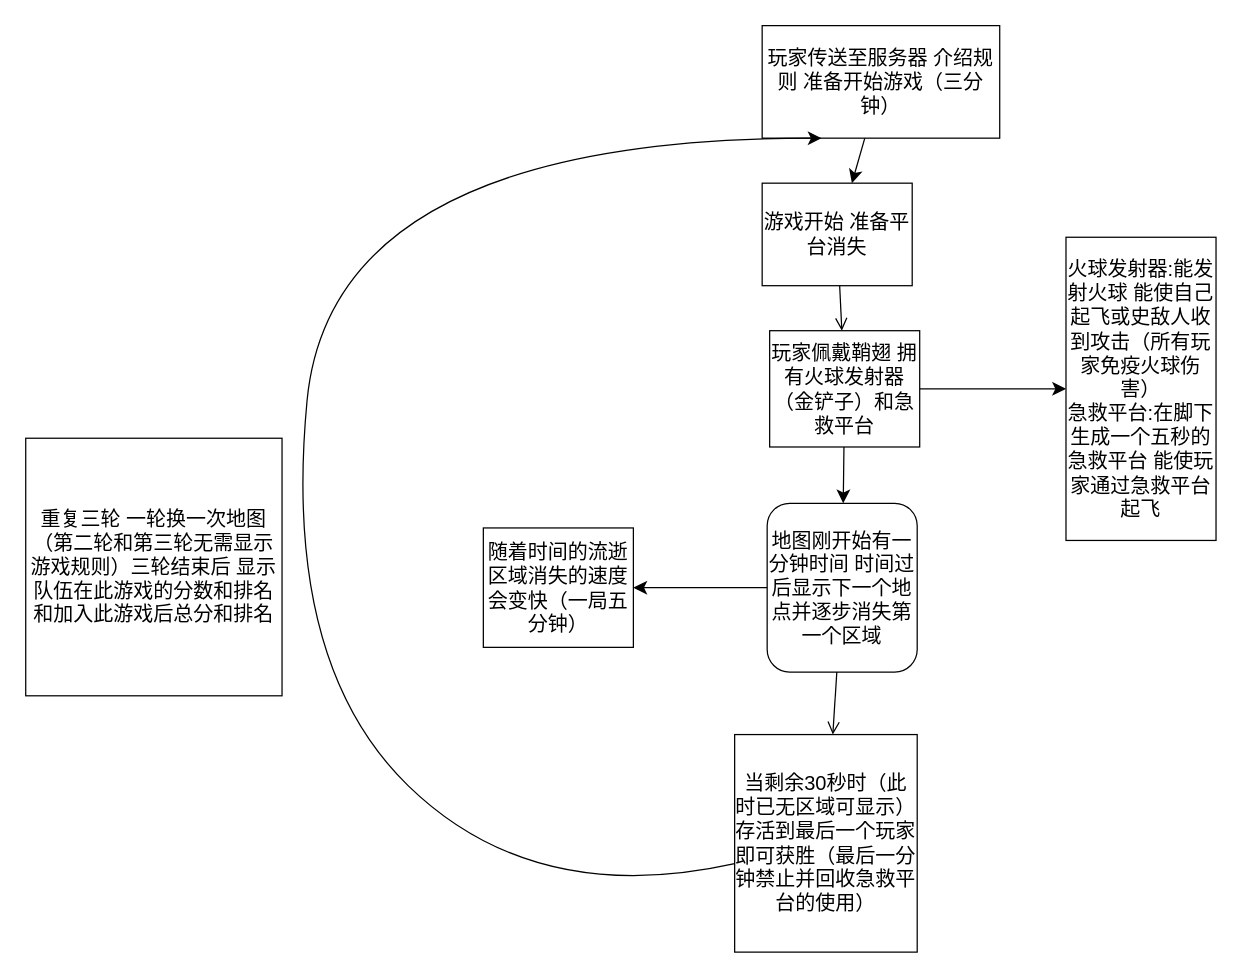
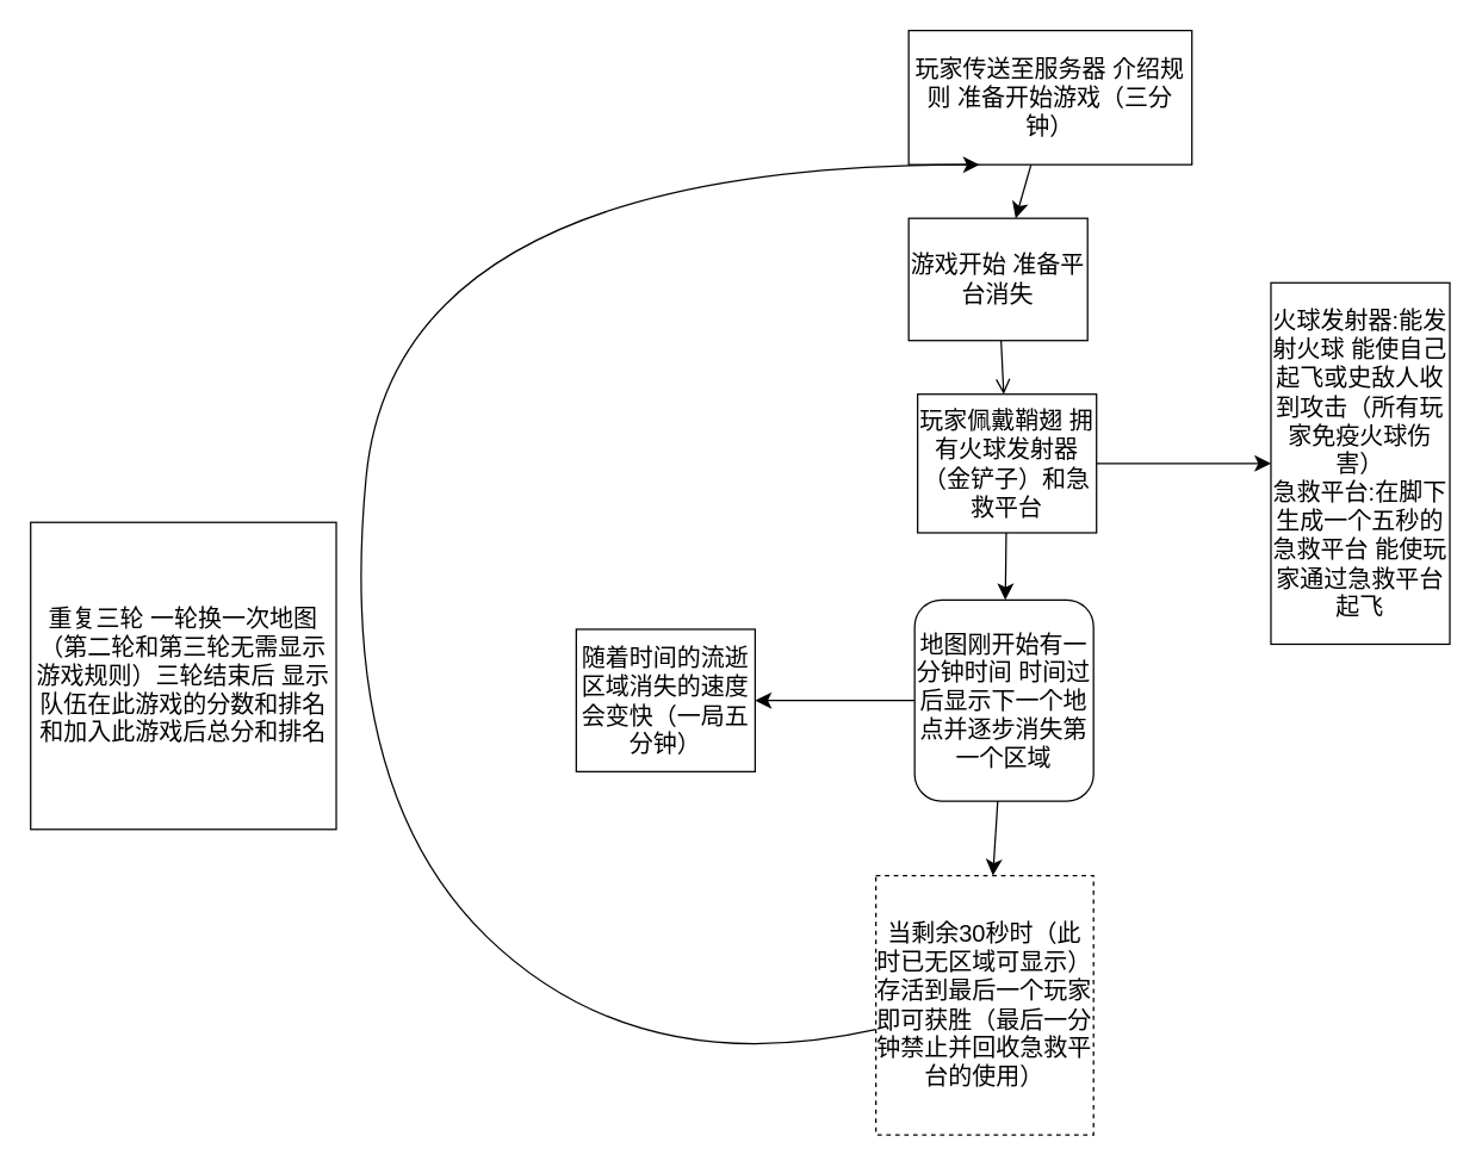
  <mxCell id="0" />
  <mxCell id="1" parent="0" />
- <mxCell id="2" value="" style="edgeStyle=none;curved=1;rounded=0;orthogonalLoop=1;jettySize=auto;html=1;fontSize=12;startSize=8;endSize=8;endArrow=open;" edge="1" parent="1" source="3" target="15"><mxGeometry relative="1" as="geometry" /></mxCell>
+ <mxCell id="2" value="" style="edgeStyle=none;curved=1;rounded=0;orthogonalLoop=1;jettySize=auto;html=1;fontSize=12;startSize=8;endSize=8;" edge="1" parent="1" source="3" target="15"><mxGeometry relative="1" as="geometry" /></mxCell>
  <mxCell id="3" value="地图刚开始有一分钟时间 时间过后显示下一个地点并逐步消失第一个区域" style="whiteSpace=wrap;html=1;fontSize=16;rounded=1;" parent="1" vertex="1"><mxGeometry x="613" y="402" width="120" height="135" as="geometry" /></mxCell>
  <mxCell id="4" value="" style="edgeStyle=none;curved=1;rounded=0;orthogonalLoop=1;jettySize=auto;html=1;fontSize=12;startSize=8;endSize=8;" parent="1" source="5" target="7" edge="1"><mxGeometry relative="1" as="geometry" /></mxCell>
  <mxCell id="5" value="玩家传送至服务器 介绍规则 准备开始游戏（三分钟）" style="whiteSpace=wrap;html=1;fontSize=16;" parent="1" vertex="1"><mxGeometry x="609" y="20" width="190" height="90" as="geometry" /></mxCell>
  <mxCell id="6" value="" style="edgeStyle=none;curved=1;rounded=0;orthogonalLoop=1;jettySize=auto;html=1;fontSize=12;startSize=8;endSize=8;endArrow=open;" parent="1" source="7" target="10" edge="1"><mxGeometry relative="1" as="geometry" /></mxCell>
  <mxCell id="7" value="游戏开始 准备平台消失" style="whiteSpace=wrap;html=1;fontSize=16;" parent="1" vertex="1"><mxGeometry x="609" y="146" width="120" height="82" as="geometry" /></mxCell>
  <mxCell id="8" value="" style="edgeStyle=none;curved=1;rounded=0;orthogonalLoop=1;jettySize=auto;html=1;fontSize=12;startSize=8;endSize=8;" parent="1" source="10" target="11" edge="1"><mxGeometry relative="1" as="geometry" /></mxCell>
  <mxCell id="9" value="" style="edgeStyle=none;curved=1;rounded=0;orthogonalLoop=1;jettySize=auto;html=1;fontSize=12;startSize=8;endSize=8;" parent="1" source="10" target="3" edge="1"><mxGeometry relative="1" as="geometry" /></mxCell>
  <mxCell id="10" value="玩家佩戴鞘翅 拥有火球发射器（金铲子）和急救平台" style="whiteSpace=wrap;html=1;fontSize=16;" parent="1" vertex="1"><mxGeometry x="615" y="264" width="120" height="93" as="geometry" /></mxCell>
  <mxCell id="11" value="火球发射器:能发射火球 能使自己起飞或史敌人收到攻击（所有玩家免疫火球伤害）&lt;br&gt;急救平台:在脚下生成一个五秒的急救平台 能使玩家通过急救平台起飞" style="whiteSpace=wrap;html=1;fontSize=16;" parent="1" vertex="1"><mxGeometry x="852" y="189.25" width="120" height="242.5" as="geometry" /></mxCell>
  <mxCell id="12" value="" style="edgeStyle=none;curved=1;rounded=0;orthogonalLoop=1;jettySize=auto;html=1;fontSize=12;startSize=8;endSize=8;" parent="1" source="3" target="13" edge="1"><mxGeometry relative="1" as="geometry" /></mxCell>
  <mxCell id="13" value="随着时间的流逝区域消失的速度会变快（一局五分钟）" style="whiteSpace=wrap;html=1;fontSize=16;" parent="1" vertex="1"><mxGeometry x="386" y="421.75" width="120" height="95.5" as="geometry" /></mxCell>
  <mxCell id="14" style="edgeStyle=none;curved=1;rounded=0;orthogonalLoop=1;jettySize=auto;html=1;entryX=0.25;entryY=1;entryDx=0;entryDy=0;fontSize=12;startSize=8;endSize=8;" edge="1" parent="1" source="15" target="5"><mxGeometry relative="1" as="geometry"><Array as="points"><mxPoint x="427" y="726" /><mxPoint x="225" y="530" /><mxPoint x="265" y="110" /></Array></mxGeometry></mxCell>
- <mxCell id="15" value="当剩余30秒时（此时已无区域可显示）存活到最后一个玩家即可获胜（最后一分钟禁止并回收急救平台的使用）" style="whiteSpace=wrap;html=1;fontSize=16;" vertex="1" parent="1"><mxGeometry x="587" y="587" width="146" height="174" as="geometry" /></mxCell>
+ <mxCell id="15" value="当剩余30秒时（此时已无区域可显示）存活到最后一个玩家即可获胜（最后一分钟禁止并回收急救平台的使用）" style="whiteSpace=wrap;html=1;fontSize=16;dashed=1;" vertex="1" parent="1"><mxGeometry x="587" y="587" width="146" height="174" as="geometry" /></mxCell>
  <mxCell id="16" value="重复三轮 一轮换一次地图（第二轮和第三轮无需显示游戏规则）三轮结束后 显示队伍在此游戏的分数和排名和加入此游戏后总分和排名&lt;br&gt;" style="whiteSpace=wrap;html=1;fontSize=16;" vertex="1" parent="1"><mxGeometry x="20" y="350" width="205" height="206" as="geometry" /></mxCell>
